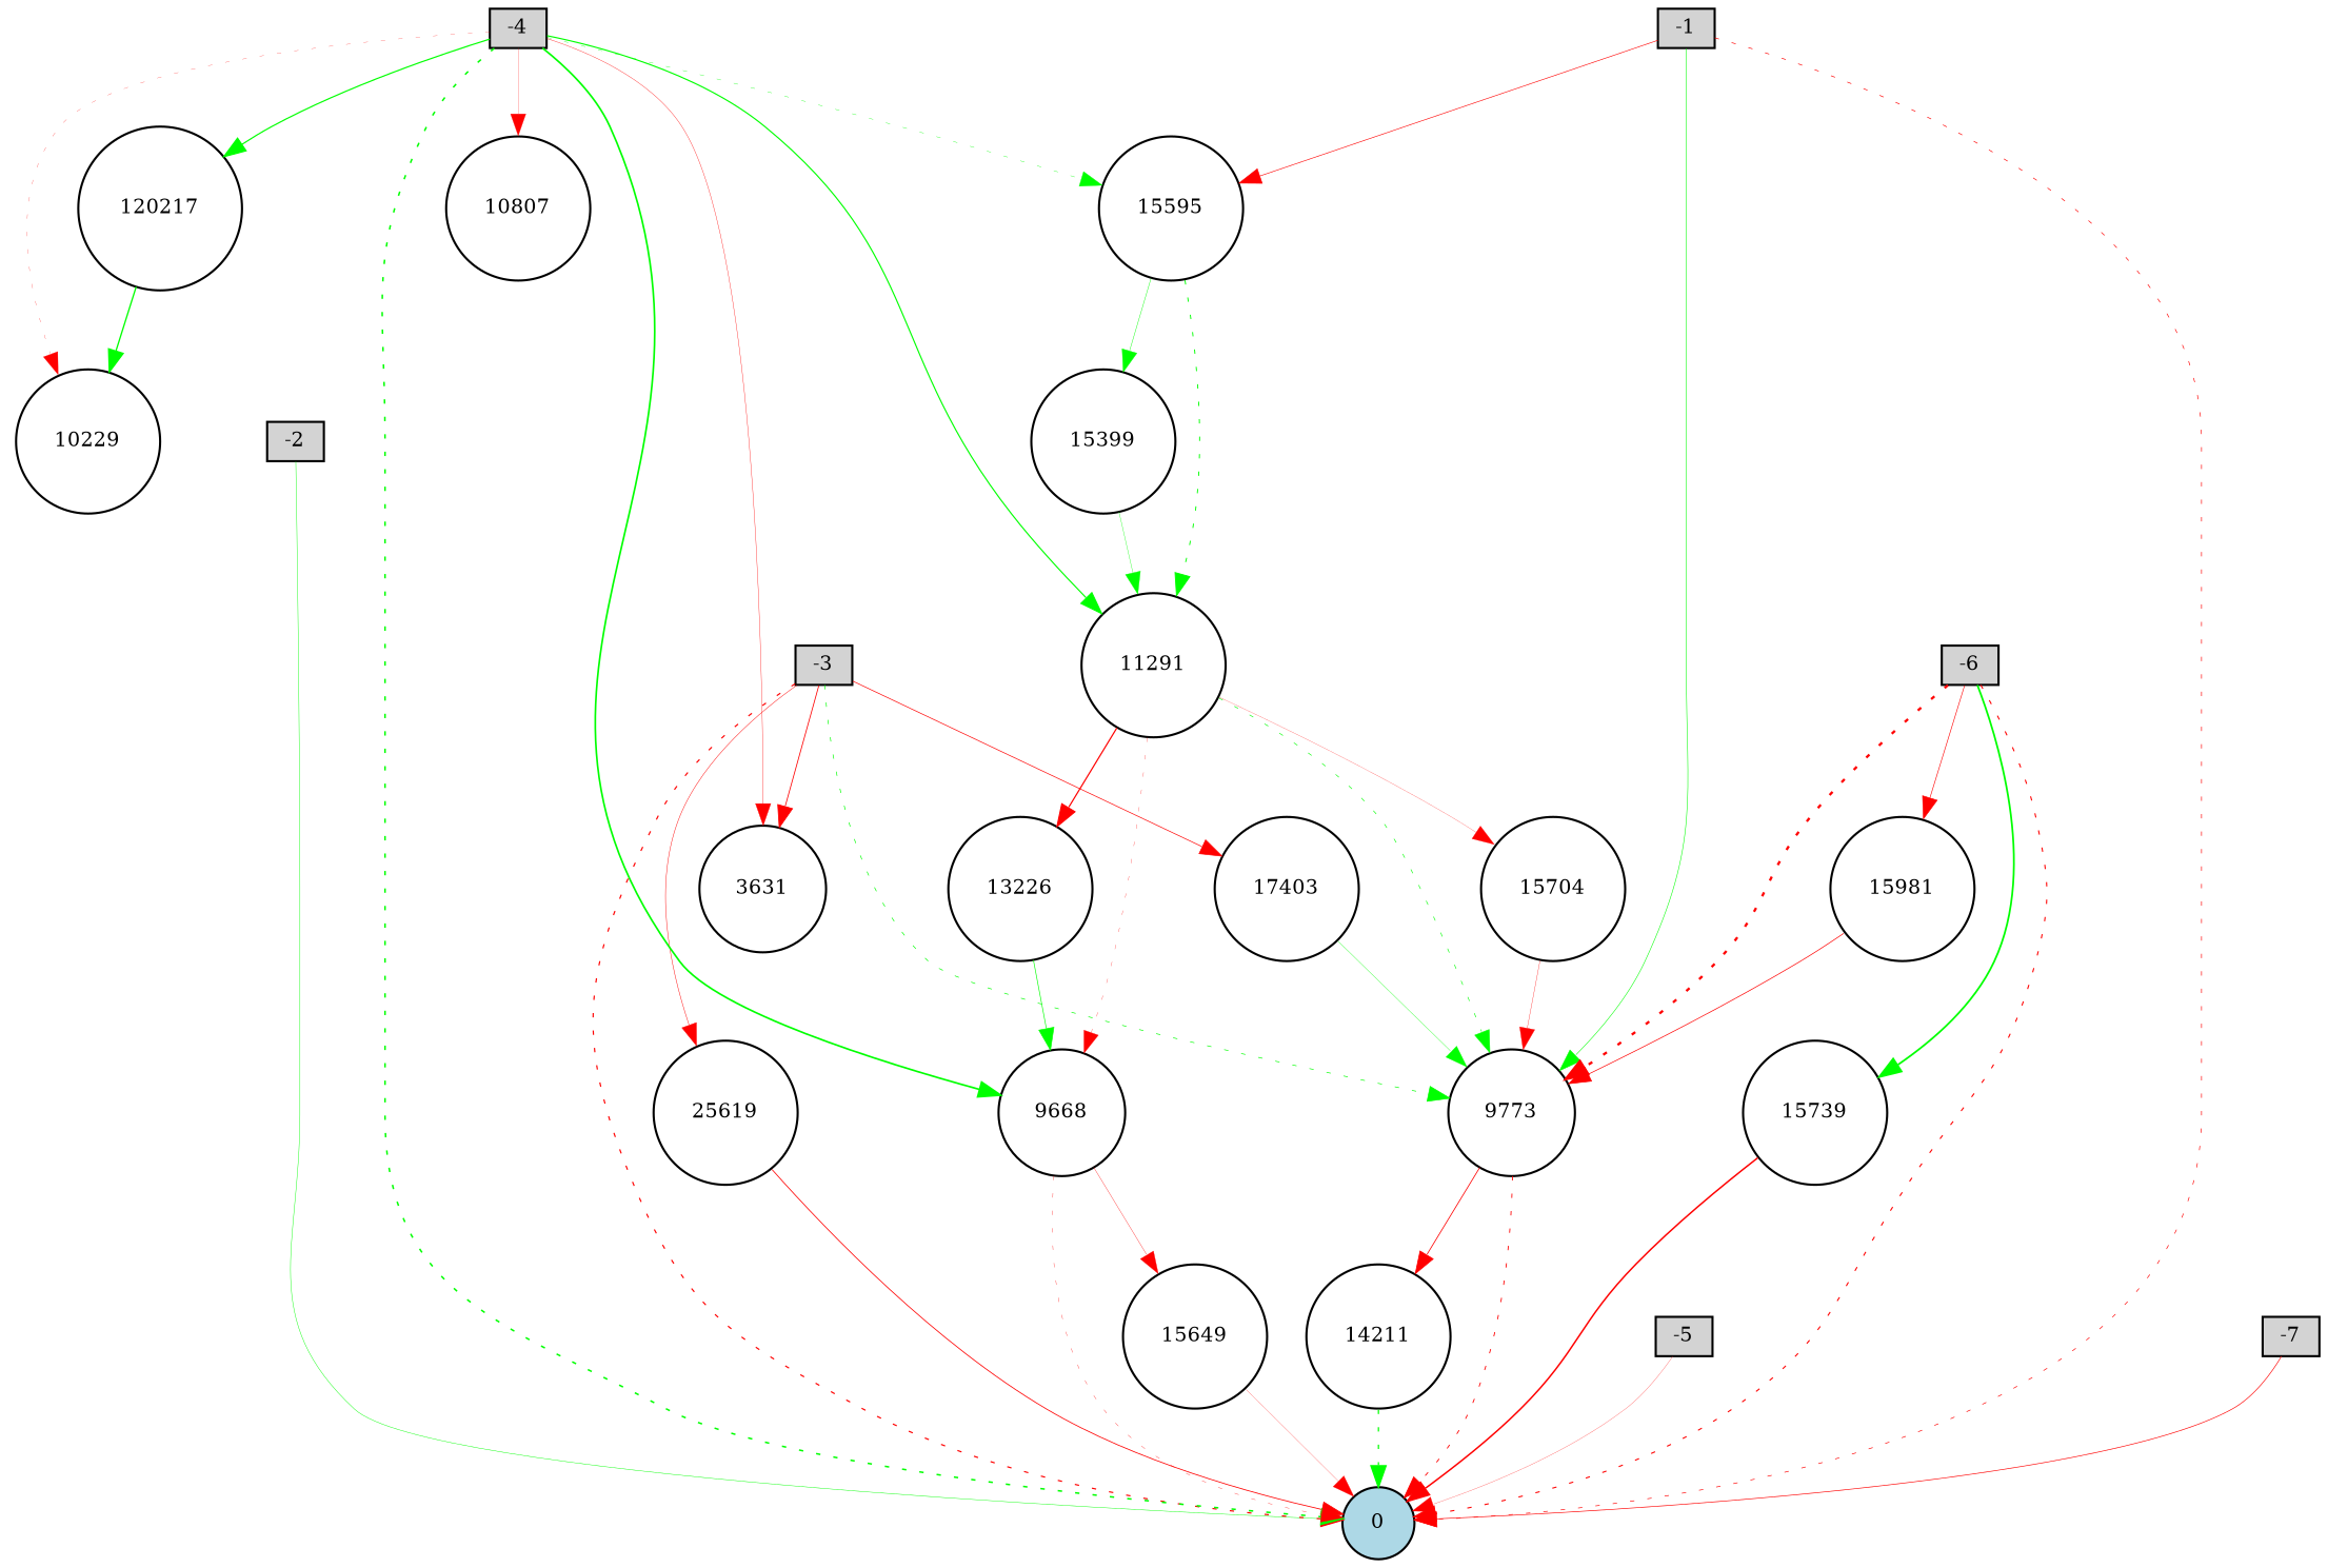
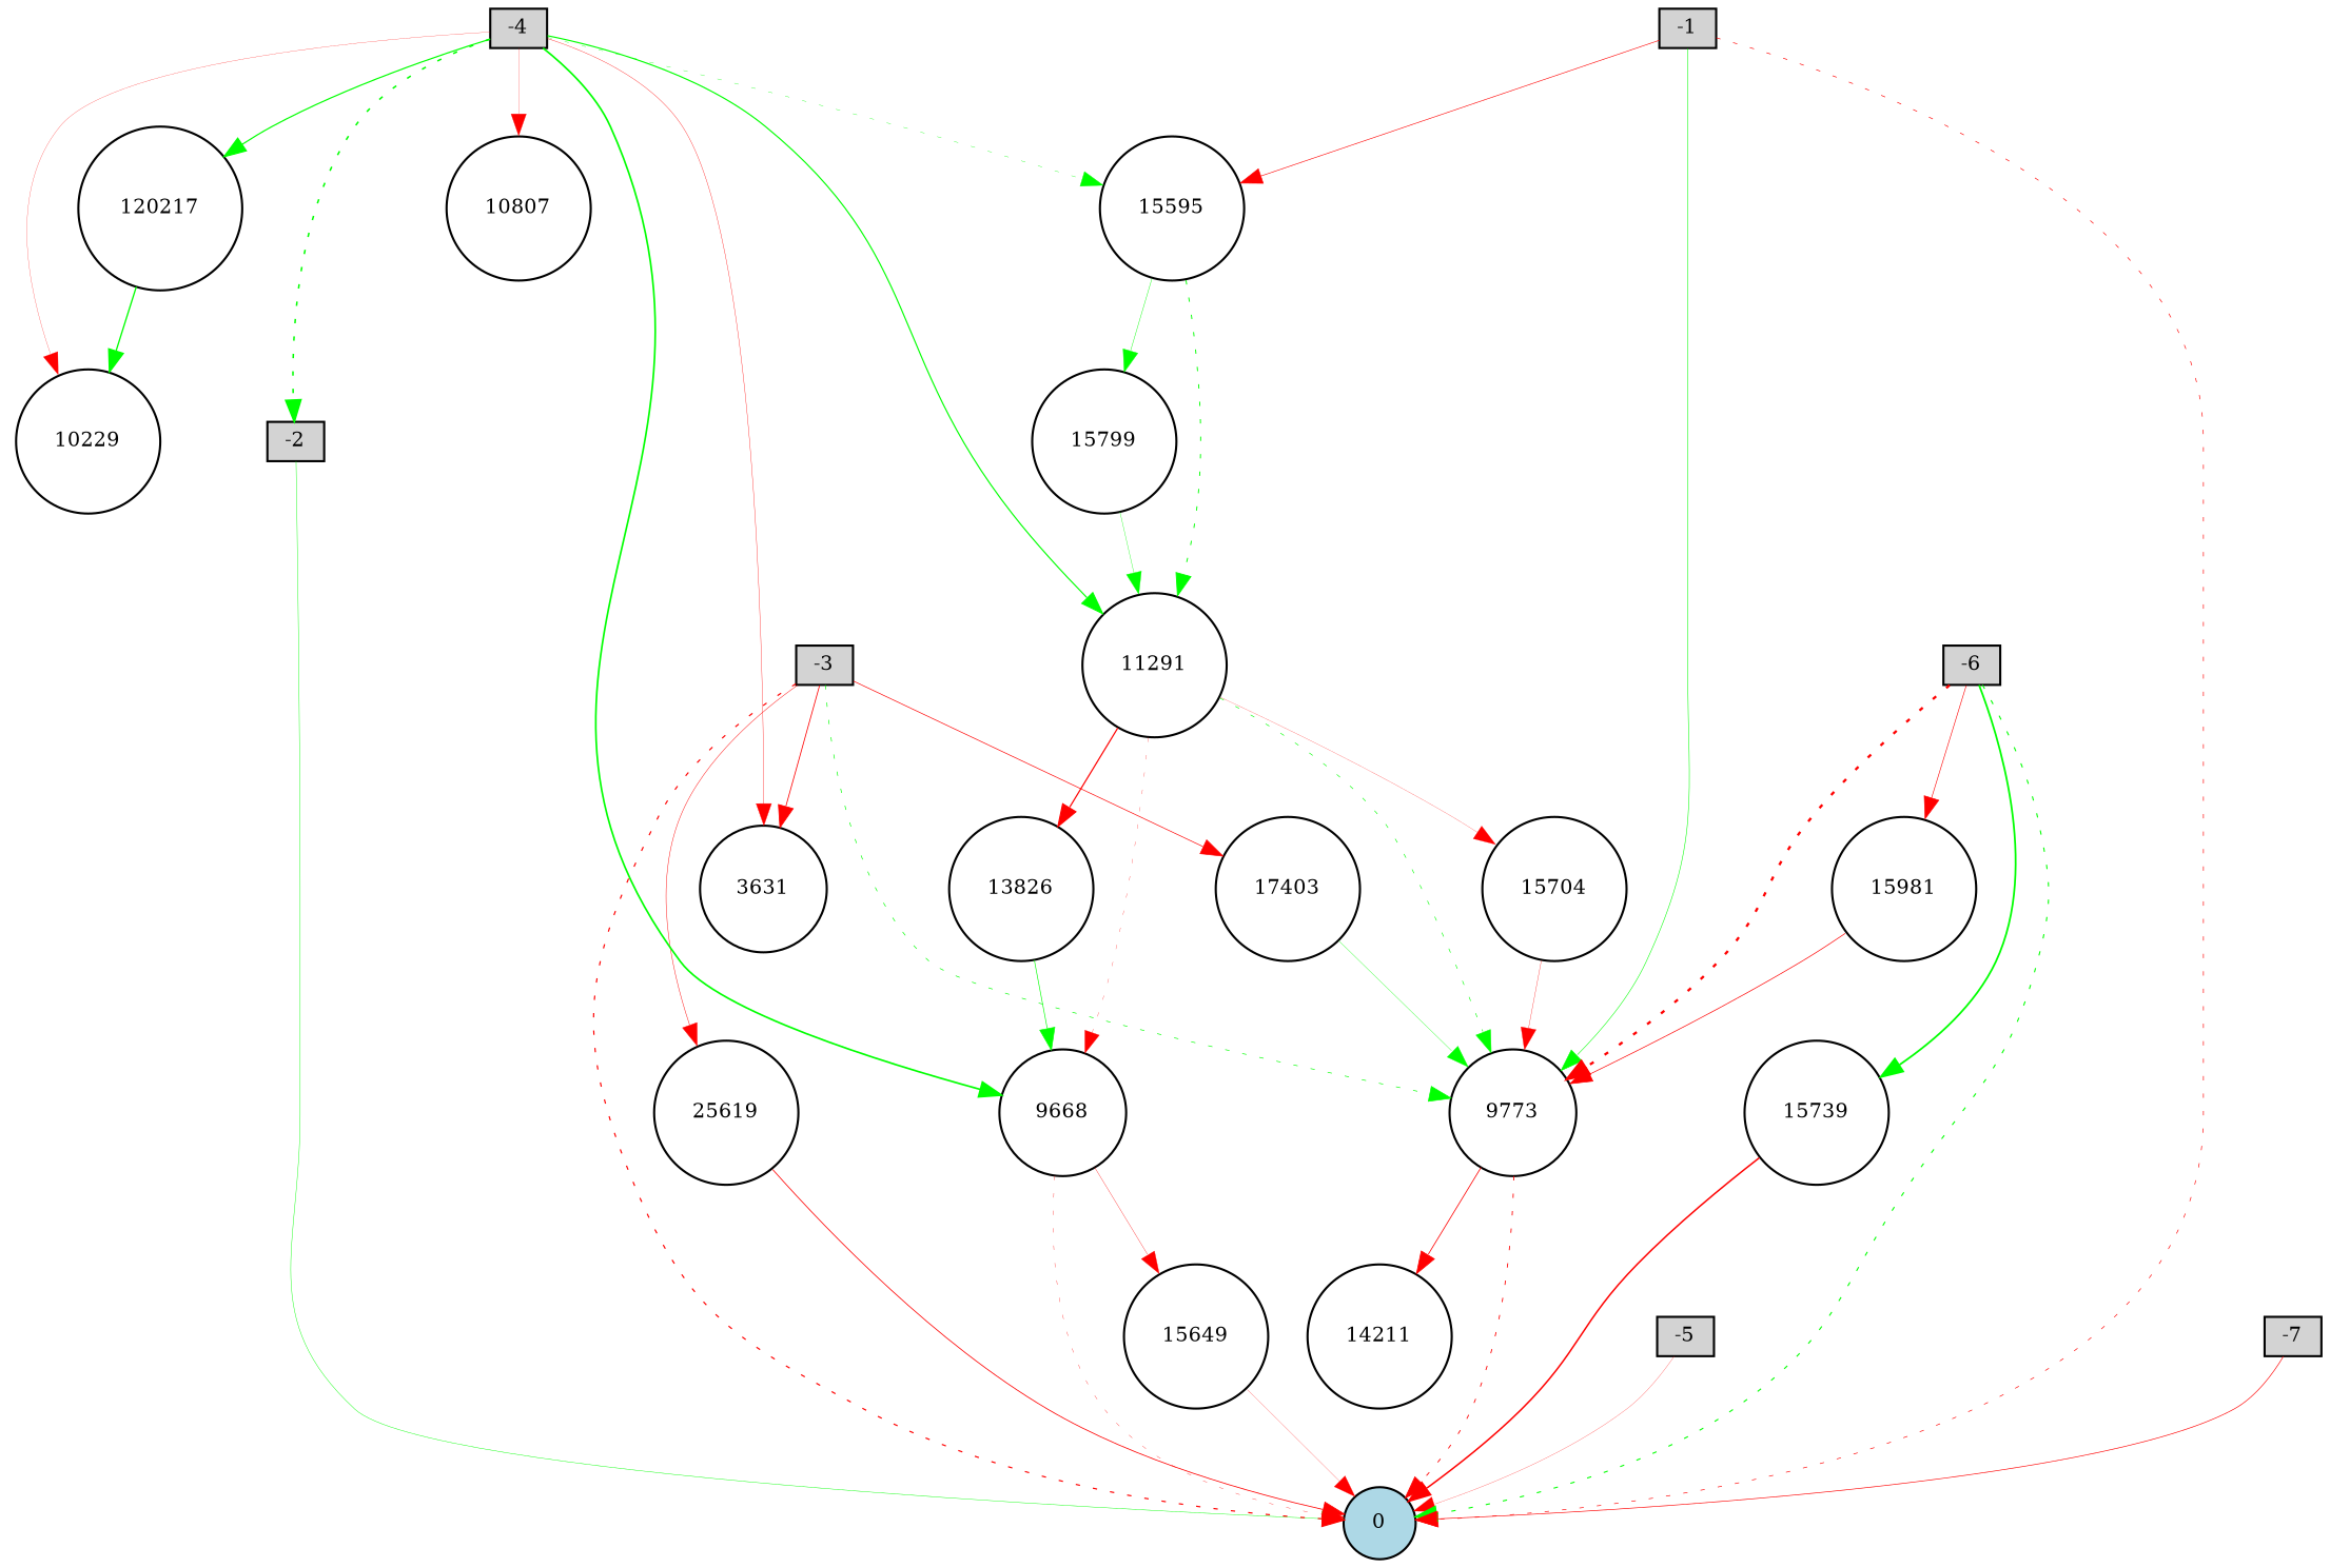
  digraph {
    node [fillcolor=white fontsize=9 shape=circle style=filled]
    edge [color=red style=solid]
    -1 [fillcolor=lightgray height=0.2 shape=box width=0.2]
    0 [fillcolor=lightblue height=0.2 width=0.2]
    15595 [height=0.2 width=0.2]
    9773 [height=0.2 width=0.2]
    11291 [height=0.2 width=0.2]
-   15799 [height=0.2 width=0.2 label=15399]
+   15799 [height=0.2 width=0.2]
    14211 [height=0.2 width=0.2]
    -2 [fillcolor=lightgray height=0.2 shape=box width=0.2]
    -3 [fillcolor=lightgray height=0.2 shape=box width=0.2]
    n10 [height=0.2 label=25619 width=0.2]
    17403 [height=0.2 width=0.2]
    3631 [height=0.2 width=0.2]
    -4 [fillcolor=lightgray height=0.2 shape=box width=0.2]
    9668 [height=0.2 width=0.2]
    10229 [height=0.2 width=0.2]
    10807 [height=0.2 width=0.2]
    120217 [height=0.2 width=0.2]
    15649 [height=0.2 width=0.2]
-   13226 [height=0.2 width=0.2]
+   13226 [height=0.2 width=0.2 label=13826]
    15704 [height=0.2 width=0.2]
    -5 [fillcolor=lightgray height=0.2 shape=box width=0.2]
    -6 [fillcolor=lightgray height=0.2 shape=box width=0.2]
    15981 [height=0.2 width=0.2]
    15739 [height=0.2 width=0.2]
    -7 [fillcolor=lightgray height=0.2 shape=box width=0.2]
    -1 -> 0 [penwidth=0.3095044441816333 style=dotted]
    -1 -> 15595 [penwidth=0.2823159085608299]
    -1 -> 9773 [color=green penwidth=0.2574911265204197]
    15595 -> 11291 [color=green penwidth=0.44122703780289807 style=dotted]
    15595 -> 15799 [color=green penwidth=0.1997203489829602]
    9773 -> 0 [penwidth=0.40832536528367447 style=dotted]
    9773 -> 14211 [penwidth=0.372054830196354]
    11291 -> 9773 [color=green penwidth=0.2870565838170571 style=dotted]
    11291 -> 9668 [penwidth=0.12550994533223078 style=dotted]
    11291 -> 13226 [penwidth=0.5680965118689099]
    11291 -> 15704 [penwidth=0.10198309093732306]
    15799 -> 11291 [color=green penwidth=0.16051813701843448]
-   14211 -> 0 [color=green penwidth=0.5853165396046037 style=dotted]
    -2 -> 0 [color=green penwidth=0.20515289194241454]
    -3 -> 0 [penwidth=0.5628417286065239 style=dotted]
    -3 -> 9773 [color=green penwidth=0.3129240828425449 style=dotted]
    -3 -> n10 [penwidth=0.21275605410954737]
    -3 -> 17403 [penwidth=0.31556516616306896]
    -3 -> 3631 [penwidth=0.38028883070269937]
    n10 -> 0 [penwidth=0.3750809960105319]
    17403 -> 9773 [color=green penwidth=0.1578645961001636]
-   -4 -> 0 [color=green penwidth=0.7301199832566222 style=dotted]
+   -4 -> -2 [color=green penwidth=0.7301199832566222 style=dotted]
    -4 -> 15595 [color=green penwidth=0.15975082972320837 style=dotted]
    -4 -> 11291 [color=green penwidth=0.5462912745890084]
    -4 -> 3631 [penwidth=0.1654894578515967]
    -4 -> 9668 [color=green penwidth=0.8012591496015922]
-   -4 -> 10229 [penwidth=0.10968299923416572 style=dotted]
+   -4 -> 10229 [penwidth=0.10968299923416572]
    -4 -> 10807 [penwidth=0.10433663930461613]
    -4 -> 120217 [color=green penwidth=0.5618407422827341]
    9668 -> 0 [penwidth=0.149449688711909 style=dotted]
    9668 -> 15649 [penwidth=0.15204305187283407]
    120217 -> 10229 [color=green penwidth=0.6278339568980514]
    15649 -> 0 [penwidth=0.1019790722436613]
    13226 -> 9668 [color=green penwidth=0.30235011856790206]
    15704 -> 9773 [penwidth=0.14762522622939467]
    -5 -> 0 [penwidth=0.11323295039127255]
-   -6 -> 0 [penwidth=0.5136448162321604 style=dotted]
+   -6 -> 0 [color=green penwidth=0.5136448162321604 style=dotted]
    -6 -> 9773 [penwidth=1.1 style=dotted]
    -6 -> 15981 [penwidth=0.28282161169526016]
    -6 -> 15739 [color=green penwidth=0.8437255201079831]
    15981 -> 9773 [penwidth=0.3259939875435549]
    15739 -> 0 [penwidth=0.7141239530045768]
    -7 -> 0 [penwidth=0.3029375849644531]
  }
